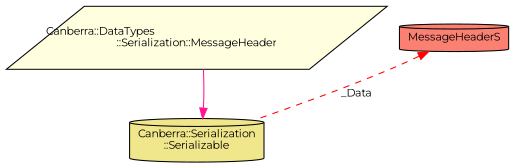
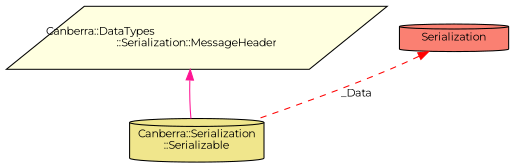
  digraph {
    fontname=Montserrat
    node [color=black fontname=Montserrat fontsize=10 shape=cylinder style=filled]
    edge [dir=back fontname=Montserrat fontsize=10 labelfontname=Helvetica labelfontsize=10]
    n1 [fillcolor=lightyellow fontcolor=black height=0.2 label="Canberra::DataTypes\l::Serialization::MessageHeader" shape=parallelogram width=0.4]
    n2 [fillcolor=khaki height=0.2 label="Canberra::Serialization\l::Serializable" width=0.4]
-   n3 [fillcolor=salmon height=0.2 label=MessageHeaderS width=0.4]
-   n2 -> n1 [color=deeppink style=solid]
+   n3 [fillcolor=salmon height=0.2 label=Serialization width=0.4]
+   n1 -> n2 [color=deeppink style=solid]
    n3 -> n2 [color=red label=" _Data" style=dashed]
  }
